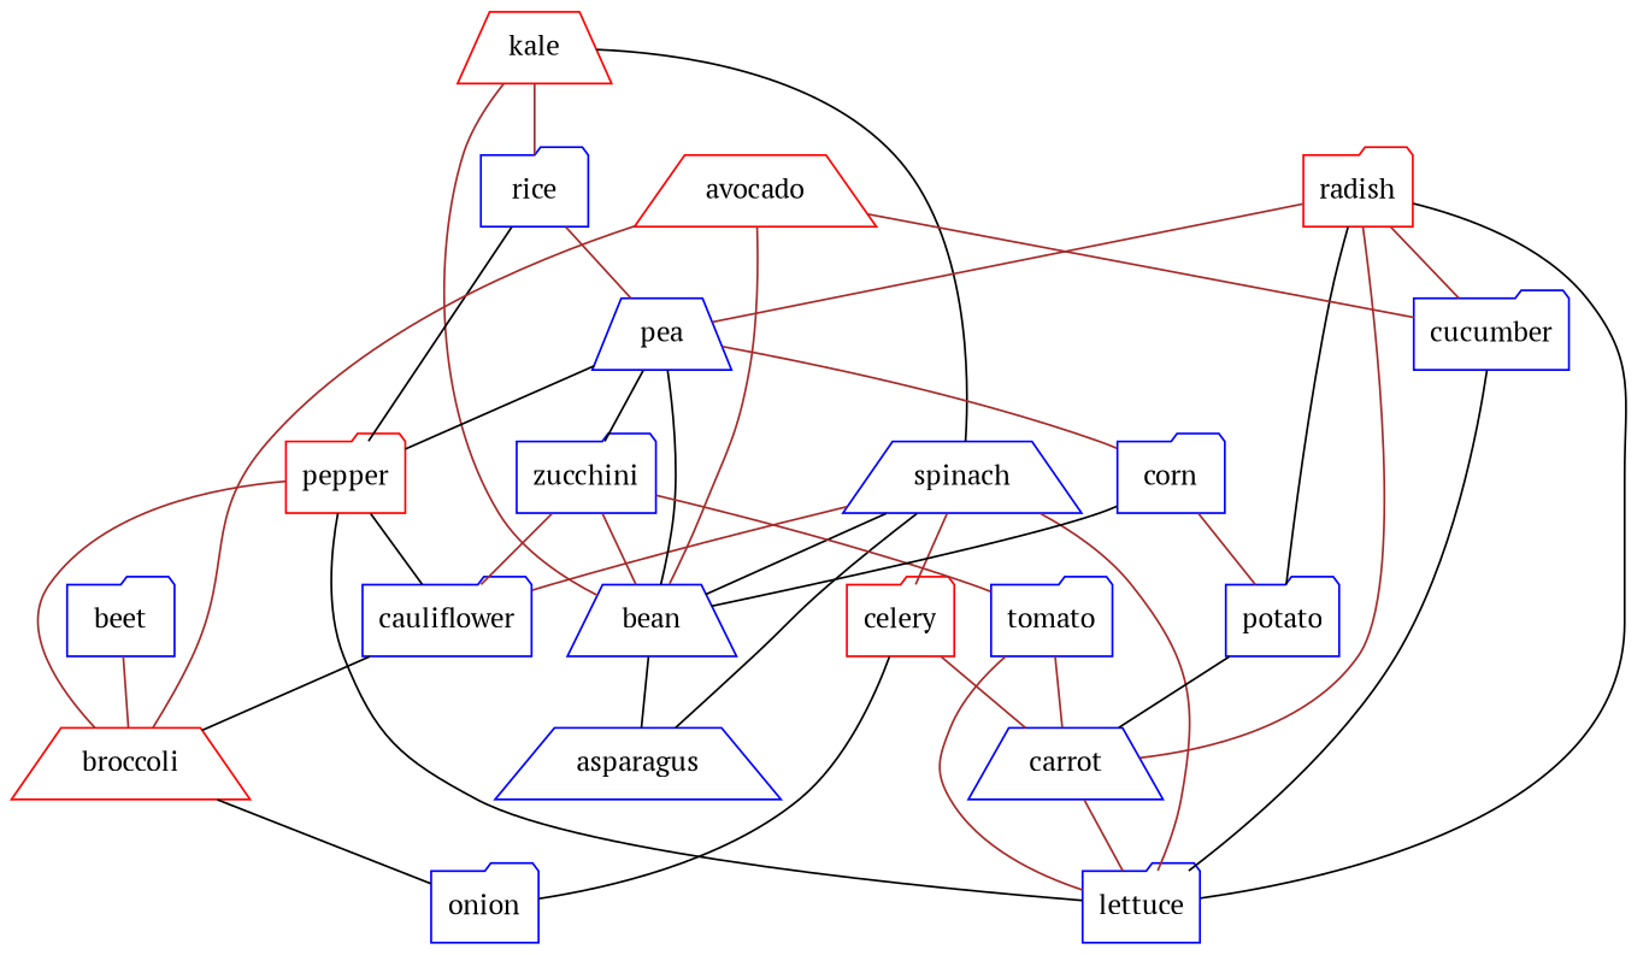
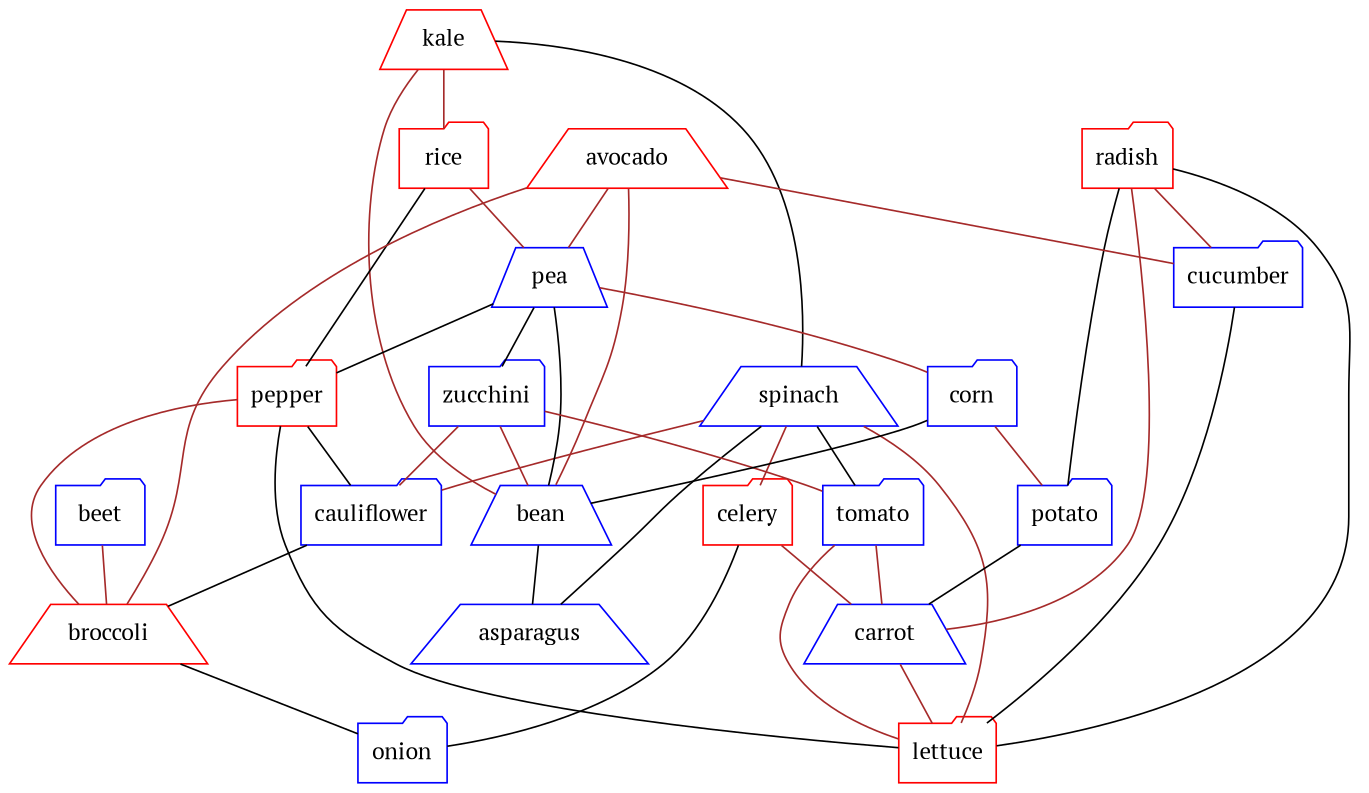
  strict graph {
    fontname="PT Serif"
    node [color=blue fontname="PT Serif" shape=folder]
    edge [color=brown fontname="PT Serif" weight=1]
    kale [color=red shape=trapezium]
    spinach [shape=trapezium]
-   rice
+   rice [color=red]
    bean [shape=trapezium]
    celery [color=red]
-   lettuce
+   lettuce [color=red]
    cauliflower
    asparagus [shape=trapezium]
    pea [shape=trapezium]
    pepper [color=red]
    radish [color=red]
    cucumber
    potato
    carrot [shape=trapezium]
    onion
    broccoli [color=red shape=trapezium]
    avocado [color=red shape=trapezium]
    zucchini
    corn
    beet
    tomato
    kale -- spinach [color=black]
    kale -- rice
    kale -- bean
-   spinach -- bean [color=black]
+   spinach -- tomato [color=black]
    spinach -- celery
    spinach -- lettuce
    spinach -- cauliflower
    spinach -- asparagus [color=black]
    rice -- pea
    rice -- pepper [color=black]
    bean -- asparagus [color=black]
    celery -- carrot
    celery -- onion [color=black]
    cauliflower -- broccoli [color=black]
    pea -- bean [color=black]
    pea -- pepper [color=black]
    pea -- zucchini [color=black]
    pea -- corn
    pepper -- lettuce [color=black]
    pepper -- cauliflower [color=black]
    pepper -- broccoli
    radish -- lettuce [color=black]
    radish -- cucumber
    radish -- potato [color=black]
    radish -- carrot
    cucumber -- lettuce [color=black]
    potato -- carrot [color=black]
    carrot -- lettuce
    broccoli -- onion [color=black]
    avocado -- bean
-   radish -- pea
+   avocado -- pea
    avocado -- cucumber
    avocado -- broccoli
    zucchini -- bean
    zucchini -- cauliflower
    zucchini -- tomato
    corn -- bean [color=black]
    corn -- potato
    beet -- broccoli
    tomato -- lettuce
    tomato -- carrot
  }
